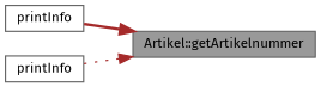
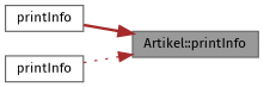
  digraph {
    rankdir=RL
    fontname="Fira Sans"
    node [color=grey40 fillcolor=white fontname="Fira Sans" fontsize=10 shape=box style=filled]
    edge [color=brown dir=back fontname="Fira Sans" fontsize=10 labelfontname=Helvetica labelfontsize=10]
-   n1 [color=gray40 fillcolor=grey60 fontcolor=black height=0.2 label="Artikel::getArtikelnummer" width=0.4]
+   n1 [color=gray40 fillcolor=grey60 fontcolor=black height=0.2 label="Artikel::printInfo" width=0.4]
    n2 [height=0.2 label=printInfo width=0.4]
    n3 [height=0.2 label=printInfo width=0.4]
    n1 -> n2 [style=bold]
    n1 -> n3 [style=dotted]
  }
